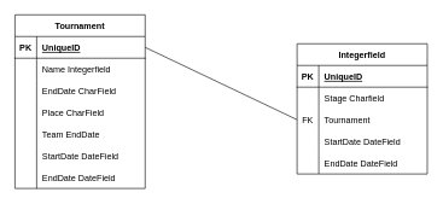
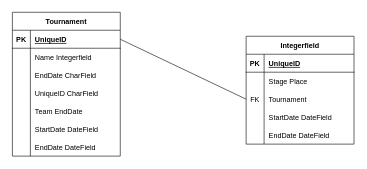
  <mxCell id="0" />
  <mxCell id="1" parent="0" />
  <mxCell id="2" value="Tournament" style="shape=table;startSize=30;container=1;collapsible=1;childLayout=tableLayout;fixedRows=1;rowLines=0;fontStyle=1;align=center;resizeLast=1;" vertex="1" parent="1"><mxGeometry x="20" y="20" width="180" height="240" as="geometry" /></mxCell>
  <mxCell id="3" value="" style="shape=tableRow;horizontal=0;startSize=0;swimlaneHead=0;swimlaneBody=0;fillColor=none;collapsible=0;dropTarget=0;points=[[0,0.5],[1,0.5]];portConstraint=eastwest;top=0;left=0;right=0;bottom=1;" vertex="1" parent="2"><mxGeometry y="30" width="180" height="30" as="geometry" /></mxCell>
  <mxCell id="4" value="PK" style="shape=partialRectangle;connectable=0;fillColor=none;top=0;left=0;bottom=0;right=0;fontStyle=1;overflow=hidden;" vertex="1" parent="3"><mxGeometry width="30" height="30" as="geometry"><mxRectangle width="30" height="30" as="alternateBounds" /></mxGeometry></mxCell>
  <mxCell id="5" value="UniqueID" style="shape=partialRectangle;connectable=0;fillColor=none;top=0;left=0;bottom=0;right=0;align=left;spacingLeft=6;fontStyle=5;overflow=hidden;" vertex="1" parent="3"><mxGeometry x="30" width="150" height="30" as="geometry"><mxRectangle width="150" height="30" as="alternateBounds" /></mxGeometry></mxCell>
  <mxCell id="6" value="" style="shape=tableRow;horizontal=0;startSize=0;swimlaneHead=0;swimlaneBody=0;fillColor=none;collapsible=0;dropTarget=0;points=[[0,0.5],[1,0.5]];portConstraint=eastwest;top=0;left=0;right=0;bottom=0;" vertex="1" parent="2"><mxGeometry y="60" width="180" height="30" as="geometry" /></mxCell>
  <mxCell id="7" value="" style="shape=partialRectangle;connectable=0;fillColor=none;top=0;left=0;bottom=0;right=0;editable=1;overflow=hidden;" vertex="1" parent="6"><mxGeometry width="30" height="30" as="geometry"><mxRectangle width="30" height="30" as="alternateBounds" /></mxGeometry></mxCell>
  <mxCell id="8" value="Name Integerfield" style="shape=partialRectangle;connectable=0;fillColor=none;top=0;left=0;bottom=0;right=0;align=left;spacingLeft=6;overflow=hidden;" vertex="1" parent="6"><mxGeometry x="30" width="150" height="30" as="geometry"><mxRectangle width="150" height="30" as="alternateBounds" /></mxGeometry></mxCell>
  <mxCell id="9" value="" style="shape=tableRow;horizontal=0;startSize=0;swimlaneHead=0;swimlaneBody=0;fillColor=none;collapsible=0;dropTarget=0;points=[[0,0.5],[1,0.5]];portConstraint=eastwest;top=0;left=0;right=0;bottom=0;" vertex="1" parent="2"><mxGeometry y="90" width="180" height="30" as="geometry" /></mxCell>
  <mxCell id="10" value="" style="shape=partialRectangle;connectable=0;fillColor=none;top=0;left=0;bottom=0;right=0;editable=1;overflow=hidden;" vertex="1" parent="9"><mxGeometry width="30" height="30" as="geometry"><mxRectangle width="30" height="30" as="alternateBounds" /></mxGeometry></mxCell>
  <mxCell id="11" value="EndDate CharField" style="shape=partialRectangle;connectable=0;fillColor=none;top=0;left=0;bottom=0;right=0;align=left;spacingLeft=6;overflow=hidden;" vertex="1" parent="9"><mxGeometry x="30" width="150" height="30" as="geometry"><mxRectangle width="150" height="30" as="alternateBounds" /></mxGeometry></mxCell>
  <mxCell id="12" value="" style="shape=tableRow;horizontal=0;startSize=0;swimlaneHead=0;swimlaneBody=0;fillColor=none;collapsible=0;dropTarget=0;points=[[0,0.5],[1,0.5]];portConstraint=eastwest;top=0;left=0;right=0;bottom=0;" vertex="1" parent="2"><mxGeometry y="120" width="180" height="30" as="geometry" /></mxCell>
  <mxCell id="13" value="" style="shape=partialRectangle;connectable=0;fillColor=none;top=0;left=0;bottom=0;right=0;editable=1;overflow=hidden;" vertex="1" parent="12"><mxGeometry width="30" height="30" as="geometry"><mxRectangle width="30" height="30" as="alternateBounds" /></mxGeometry></mxCell>
- <mxCell id="14" value="Place CharField" style="shape=partialRectangle;connectable=0;fillColor=none;top=0;left=0;bottom=0;right=0;align=left;spacingLeft=6;overflow=hidden;" vertex="1" parent="12"><mxGeometry x="30" width="150" height="30" as="geometry"><mxRectangle width="150" height="30" as="alternateBounds" /></mxGeometry></mxCell>
+ <mxCell id="14" value="UniqueID CharField" style="shape=partialRectangle;connectable=0;fillColor=none;top=0;left=0;bottom=0;right=0;align=left;spacingLeft=6;overflow=hidden;" vertex="1" parent="12"><mxGeometry x="30" width="150" height="30" as="geometry"><mxRectangle width="150" height="30" as="alternateBounds" /></mxGeometry></mxCell>
  <mxCell id="15" value="" style="shape=tableRow;horizontal=0;startSize=0;swimlaneHead=0;swimlaneBody=0;fillColor=none;collapsible=0;dropTarget=0;points=[[0,0.5],[1,0.5]];portConstraint=eastwest;top=0;left=0;right=0;bottom=0;" vertex="1" parent="2"><mxGeometry y="150" width="180" height="30" as="geometry" /></mxCell>
  <mxCell id="16" value="" style="shape=partialRectangle;connectable=0;fillColor=none;top=0;left=0;bottom=0;right=0;editable=1;overflow=hidden;" vertex="1" parent="15"><mxGeometry width="30" height="30" as="geometry"><mxRectangle width="30" height="30" as="alternateBounds" /></mxGeometry></mxCell>
  <mxCell id="17" value="Team EndDate" style="shape=partialRectangle;connectable=0;fillColor=none;top=0;left=0;bottom=0;right=0;align=left;spacingLeft=6;overflow=hidden;" vertex="1" parent="15"><mxGeometry x="30" width="150" height="30" as="geometry"><mxRectangle width="150" height="30" as="alternateBounds" /></mxGeometry></mxCell>
  <mxCell id="18" value="" style="shape=tableRow;horizontal=0;startSize=0;swimlaneHead=0;swimlaneBody=0;fillColor=none;collapsible=0;dropTarget=0;points=[[0,0.5],[1,0.5]];portConstraint=eastwest;top=0;left=0;right=0;bottom=0;" vertex="1" parent="2"><mxGeometry y="180" width="180" height="30" as="geometry" /></mxCell>
  <mxCell id="19" value="" style="shape=partialRectangle;connectable=0;fillColor=none;top=0;left=0;bottom=0;right=0;editable=1;overflow=hidden;" vertex="1" parent="18"><mxGeometry width="30" height="30" as="geometry"><mxRectangle width="30" height="30" as="alternateBounds" /></mxGeometry></mxCell>
  <mxCell id="20" value="StartDate DateField" style="shape=partialRectangle;connectable=0;fillColor=none;top=0;left=0;bottom=0;right=0;align=left;spacingLeft=6;overflow=hidden;" vertex="1" parent="18"><mxGeometry x="30" width="150" height="30" as="geometry"><mxRectangle width="150" height="30" as="alternateBounds" /></mxGeometry></mxCell>
  <mxCell id="21" value="" style="shape=tableRow;horizontal=0;startSize=0;swimlaneHead=0;swimlaneBody=0;fillColor=none;collapsible=0;dropTarget=0;points=[[0,0.5],[1,0.5]];portConstraint=eastwest;top=0;left=0;right=0;bottom=0;" vertex="1" parent="2"><mxGeometry y="210" width="180" height="30" as="geometry" /></mxCell>
  <mxCell id="22" value="" style="shape=partialRectangle;connectable=0;fillColor=none;top=0;left=0;bottom=0;right=0;editable=1;overflow=hidden;" vertex="1" parent="21"><mxGeometry width="30" height="30" as="geometry"><mxRectangle width="30" height="30" as="alternateBounds" /></mxGeometry></mxCell>
  <mxCell id="23" value="EndDate DateField" style="shape=partialRectangle;connectable=0;fillColor=none;top=0;left=0;bottom=0;right=0;align=left;spacingLeft=6;overflow=hidden;" vertex="1" parent="21"><mxGeometry x="30" width="150" height="30" as="geometry"><mxRectangle width="150" height="30" as="alternateBounds" /></mxGeometry></mxCell>
  <mxCell id="24" value="Integerfield" style="shape=table;startSize=30;container=1;collapsible=1;childLayout=tableLayout;fixedRows=1;rowLines=0;fontStyle=1;align=center;resizeLast=1;" vertex="1" parent="1"><mxGeometry x="410" y="60" width="180" height="180" as="geometry" /></mxCell>
  <mxCell id="25" value="" style="shape=tableRow;horizontal=0;startSize=0;swimlaneHead=0;swimlaneBody=0;fillColor=none;collapsible=0;dropTarget=0;points=[[0,0.5],[1,0.5]];portConstraint=eastwest;top=0;left=0;right=0;bottom=1;" vertex="1" parent="24"><mxGeometry y="30" width="180" height="30" as="geometry" /></mxCell>
  <mxCell id="26" value="PK" style="shape=partialRectangle;connectable=0;fillColor=none;top=0;left=0;bottom=0;right=0;fontStyle=1;overflow=hidden;" vertex="1" parent="25"><mxGeometry width="30" height="30" as="geometry"><mxRectangle width="30" height="30" as="alternateBounds" /></mxGeometry></mxCell>
  <mxCell id="27" value="UniqueID" style="shape=partialRectangle;connectable=0;fillColor=none;top=0;left=0;bottom=0;right=0;align=left;spacingLeft=6;fontStyle=5;overflow=hidden;" vertex="1" parent="25"><mxGeometry x="30" width="150" height="30" as="geometry"><mxRectangle width="150" height="30" as="alternateBounds" /></mxGeometry></mxCell>
  <mxCell id="28" value="" style="shape=tableRow;horizontal=0;startSize=0;swimlaneHead=0;swimlaneBody=0;fillColor=none;collapsible=0;dropTarget=0;points=[[0,0.5],[1,0.5]];portConstraint=eastwest;top=0;left=0;right=0;bottom=0;" vertex="1" parent="24"><mxGeometry y="60" width="180" height="30" as="geometry" /></mxCell>
  <mxCell id="29" value="" style="shape=partialRectangle;connectable=0;fillColor=none;top=0;left=0;bottom=0;right=0;editable=1;overflow=hidden;" vertex="1" parent="28"><mxGeometry width="30" height="30" as="geometry"><mxRectangle width="30" height="30" as="alternateBounds" /></mxGeometry></mxCell>
- <mxCell id="30" value="Stage Charfield" style="shape=partialRectangle;connectable=0;fillColor=none;top=0;left=0;bottom=0;right=0;align=left;spacingLeft=6;overflow=hidden;" vertex="1" parent="28"><mxGeometry x="30" width="150" height="30" as="geometry"><mxRectangle width="150" height="30" as="alternateBounds" /></mxGeometry></mxCell>
+ <mxCell id="30" value="Stage Place" style="shape=partialRectangle;connectable=0;fillColor=none;top=0;left=0;bottom=0;right=0;align=left;spacingLeft=6;overflow=hidden;" vertex="1" parent="28"><mxGeometry x="30" width="150" height="30" as="geometry"><mxRectangle width="150" height="30" as="alternateBounds" /></mxGeometry></mxCell>
  <mxCell id="31" value="" style="shape=tableRow;horizontal=0;startSize=0;swimlaneHead=0;swimlaneBody=0;fillColor=none;collapsible=0;dropTarget=0;points=[[0,0.5],[1,0.5]];portConstraint=eastwest;top=0;left=0;right=0;bottom=0;" vertex="1" parent="24"><mxGeometry y="90" width="180" height="30" as="geometry" /></mxCell>
  <mxCell id="32" value="FK" style="shape=partialRectangle;connectable=0;fillColor=none;top=0;left=0;bottom=0;right=0;editable=1;overflow=hidden;" vertex="1" parent="31"><mxGeometry width="30" height="30" as="geometry"><mxRectangle width="30" height="30" as="alternateBounds" /></mxGeometry></mxCell>
  <mxCell id="33" value="Tournament" style="shape=partialRectangle;connectable=0;fillColor=none;top=0;left=0;bottom=0;right=0;align=left;spacingLeft=6;overflow=hidden;" vertex="1" parent="31"><mxGeometry x="30" width="150" height="30" as="geometry"><mxRectangle width="150" height="30" as="alternateBounds" /></mxGeometry></mxCell>
  <mxCell id="34" value="" style="shape=tableRow;horizontal=0;startSize=0;swimlaneHead=0;swimlaneBody=0;fillColor=none;collapsible=0;dropTarget=0;points=[[0,0.5],[1,0.5]];portConstraint=eastwest;top=0;left=0;right=0;bottom=0;" vertex="1" parent="24"><mxGeometry y="120" width="180" height="30" as="geometry" /></mxCell>
  <mxCell id="35" value="" style="shape=partialRectangle;connectable=0;fillColor=none;top=0;left=0;bottom=0;right=0;editable=1;overflow=hidden;" vertex="1" parent="34"><mxGeometry width="30" height="30" as="geometry"><mxRectangle width="30" height="30" as="alternateBounds" /></mxGeometry></mxCell>
  <mxCell id="36" value="StartDate DateField" style="shape=partialRectangle;connectable=0;fillColor=none;top=0;left=0;bottom=0;right=0;align=left;spacingLeft=6;overflow=hidden;" vertex="1" parent="34"><mxGeometry x="30" width="150" height="30" as="geometry"><mxRectangle width="150" height="30" as="alternateBounds" /></mxGeometry></mxCell>
  <mxCell id="37" value="" style="shape=tableRow;horizontal=0;startSize=0;swimlaneHead=0;swimlaneBody=0;fillColor=none;collapsible=0;dropTarget=0;points=[[0,0.5],[1,0.5]];portConstraint=eastwest;top=0;left=0;right=0;bottom=0;" vertex="1" parent="24"><mxGeometry y="150" width="180" height="30" as="geometry" /></mxCell>
  <mxCell id="38" value="" style="shape=partialRectangle;connectable=0;fillColor=none;top=0;left=0;bottom=0;right=0;editable=1;overflow=hidden;" vertex="1" parent="37"><mxGeometry width="30" height="30" as="geometry"><mxRectangle width="30" height="30" as="alternateBounds" /></mxGeometry></mxCell>
  <mxCell id="39" value="EndDate DateField" style="shape=partialRectangle;connectable=0;fillColor=none;top=0;left=0;bottom=0;right=0;align=left;spacingLeft=6;overflow=hidden;" vertex="1" parent="37"><mxGeometry x="30" width="150" height="30" as="geometry"><mxRectangle width="150" height="30" as="alternateBounds" /></mxGeometry></mxCell>
  <mxCell id="40" value="" style="endArrow=none;html=1;rounded=0;exitX=1;exitY=0.5;exitDx=0;exitDy=0;entryX=0;entryY=0.5;entryDx=0;entryDy=0;" edge="1" parent="1" source="3" target="31"><mxGeometry relative="1" as="geometry"><mxPoint x="210" y="360" as="sourcePoint" /><mxPoint x="370" y="360" as="targetPoint" /></mxGeometry></mxCell>
